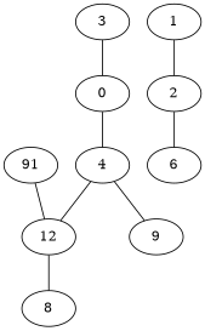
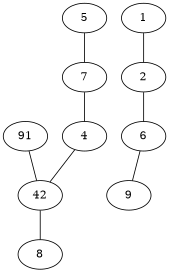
  graph {
-   0
+   0 [label=7]
    4
    1
    2
-   12
+   12 [label=42]
    6
-   3
+   3 [label=5]
    9
    8
    n10 [label=91]
    0 -- 4
    4 -- 12
    1 -- 2
    2 -- 6
    12 -- 8
-   4 -- 9
+   6 -- 9
    3 -- 0
    n10 -- 12
  }
